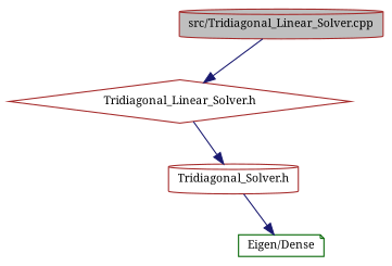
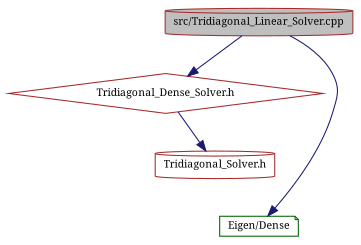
  digraph {
    fontname="Noto Serif"
    rankdir=TB
    node [color=brown fillcolor=white fontname="Noto Serif" fontsize=10 shape=cylinder style=filled]
    edge [color=midnightblue fontname="Noto Serif" fontsize=10 labelfontname="FreeSans.ttf" labelfontsize=10 style=solid]
    n1 [fillcolor=grey75 fontcolor=black height=0.2 label="src/Tridiagonal_Linear_Solver.cpp" width=0.4]
-   n2 [height=0.2 label="Tridiagonal_Linear_Solver.h" shape=diamond width=0.4]
+   n2 [height=0.2 label="Tridiagonal_Dense_Solver.h" shape=diamond width=0.4]
    n3 [height=0.2 label="Tridiagonal_Solver.h" width=0.4]
    n4 [color=darkgreen height=0.2 label="Eigen/Dense" shape=note width=0.4]
    n1 -> n2
    n2 -> n3
-   n3 -> n4
+   n1 -> n4
  }
